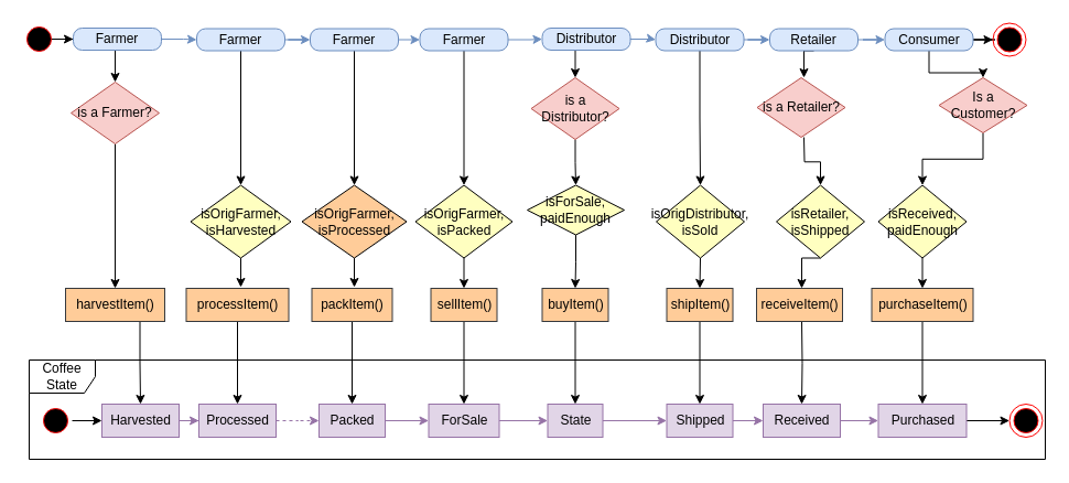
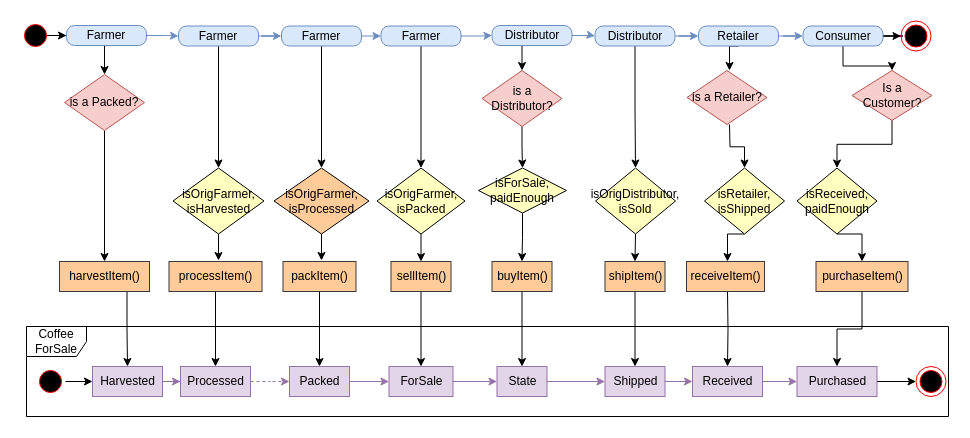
  <mxCell id="0" />
  <mxCell id="1" parent="0" />
- <mxCell id="2" value="Coffee State" style="shape=umlFrame;whiteSpace=wrap;html=1;fillColor=none;" parent="1" vertex="1"><mxGeometry x="26" y="326" width="922" height="90" as="geometry" /></mxCell>
+ <mxCell id="2" value="Coffee ForSale" style="shape=umlFrame;whiteSpace=wrap;html=1;fillColor=none;" parent="1" vertex="1"><mxGeometry x="26" y="326" width="922" height="90" as="geometry" /></mxCell>
  <mxCell id="3" value="" style="edgeStyle=orthogonalEdgeStyle;rounded=0;orthogonalLoop=1;jettySize=auto;html=1;" parent="1" source="4" target="7" edge="1"><mxGeometry relative="1" as="geometry" /></mxCell>
  <mxCell id="4" value="" style="ellipse;html=1;shape=startState;fillColor=#000000;strokeColor=#ff0000;" parent="1" vertex="1"><mxGeometry x="20" y="20" width="30" height="30" as="geometry" /></mxCell>
  <mxCell id="5" style="edgeStyle=orthogonalEdgeStyle;rounded=0;orthogonalLoop=1;jettySize=auto;html=1;exitX=0.5;exitY=1;exitDx=0;exitDy=0;entryX=0.5;entryY=0;entryDx=0;entryDy=0;" parent="1" source="7" target="80" edge="1"><mxGeometry relative="1" as="geometry" /></mxCell>
  <mxCell id="6" value="" style="edgeStyle=orthogonalEdgeStyle;rounded=0;orthogonalLoop=1;jettySize=auto;html=1;fillColor=#dae8fc;strokeColor=#6c8ebf;" edge="1" parent="1" source="7" target="12"><mxGeometry relative="1" as="geometry" /></mxCell>
  <mxCell id="7" value="Farmer" style="rounded=1;whiteSpace=wrap;html=1;arcSize=40;fillColor=#dae8fc;strokeColor=#6c8ebf;" parent="1" vertex="1"><mxGeometry x="66" y="25" width="80" height="20" as="geometry" /></mxCell>
  <mxCell id="8" value="" style="edgeStyle=orthogonalEdgeStyle;rounded=0;orthogonalLoop=1;jettySize=auto;html=1;fillColor=#e1d5e7;strokeColor=#9673a6;" parent="1" source="9" target="19" edge="1"><mxGeometry relative="1" as="geometry" /></mxCell>
  <mxCell id="9" value="Harvested" style="html=1;fillColor=#e1d5e7;strokeColor=#9673a6;" parent="1" vertex="1"><mxGeometry x="92" y="366" width="70" height="30" as="geometry" /></mxCell>
  <mxCell id="10" value="" style="edgeStyle=orthogonalEdgeStyle;rounded=0;orthogonalLoop=1;jettySize=auto;html=1;fillColor=#dae8fc;strokeColor=#6c8ebf;" parent="1" source="12" target="15" edge="1"><mxGeometry relative="1" as="geometry" /></mxCell>
  <mxCell id="11" style="edgeStyle=orthogonalEdgeStyle;rounded=0;orthogonalLoop=1;jettySize=auto;html=1;exitX=0.5;exitY=1;exitDx=0;exitDy=0;entryX=0.5;entryY=0;entryDx=0;entryDy=0;" parent="1" source="12" target="50" edge="1"><mxGeometry relative="1" as="geometry" /></mxCell>
  <mxCell id="12" value="Farmer" style="rounded=1;whiteSpace=wrap;html=1;arcSize=40;fillColor=#dae8fc;strokeColor=#6c8ebf;" parent="1" vertex="1"><mxGeometry x="178" y="25.5" width="80" height="20" as="geometry" /></mxCell>
  <mxCell id="13" style="edgeStyle=orthogonalEdgeStyle;rounded=0;orthogonalLoop=1;jettySize=auto;html=1;exitX=0.5;exitY=1;exitDx=0;exitDy=0;entryX=0.5;entryY=0;entryDx=0;entryDy=0;" parent="1" source="15" target="52" edge="1"><mxGeometry relative="1" as="geometry"><mxPoint x="307" y="70" as="targetPoint" /></mxGeometry></mxCell>
  <mxCell id="14" style="edgeStyle=orthogonalEdgeStyle;rounded=0;orthogonalLoop=1;jettySize=auto;html=1;exitX=1;exitY=0.5;exitDx=0;exitDy=0;entryX=0;entryY=0.5;entryDx=0;entryDy=0;fillColor=#dae8fc;strokeColor=#6c8ebf;" parent="1" source="15" target="55" edge="1"><mxGeometry relative="1" as="geometry" /></mxCell>
  <mxCell id="15" value="Farmer" style="rounded=1;whiteSpace=wrap;html=1;arcSize=40;fillColor=#dae8fc;strokeColor=#6c8ebf;" parent="1" vertex="1"><mxGeometry x="281" y="25.5" width="80" height="20" as="geometry" /></mxCell>
  <mxCell id="16" style="edgeStyle=orthogonalEdgeStyle;rounded=0;orthogonalLoop=1;jettySize=auto;html=1;exitX=1;exitY=0.5;exitDx=0;exitDy=0;entryX=0;entryY=0.5;entryDx=0;entryDy=0;" parent="1" source="17" target="9" edge="1"><mxGeometry relative="1" as="geometry" /></mxCell>
  <mxCell id="17" value="" style="ellipse;html=1;shape=startState;fillColor=#000000;strokeColor=#ff0000;" parent="1" vertex="1"><mxGeometry x="35" y="366" width="30" height="30" as="geometry" /></mxCell>
  <mxCell id="18" value="" style="edgeStyle=orthogonalEdgeStyle;rounded=0;orthogonalLoop=1;jettySize=auto;html=1;fillColor=#e1d5e7;strokeColor=#9673a6;dashed=1;" parent="1" source="19" target="23" edge="1"><mxGeometry relative="1" as="geometry" /></mxCell>
  <mxCell id="19" value="Processed" style="html=1;fillColor=#e1d5e7;strokeColor=#9673a6;" parent="1" vertex="1"><mxGeometry x="180" y="366" width="70" height="30" as="geometry" /></mxCell>
  <mxCell id="20" style="edgeStyle=orthogonalEdgeStyle;rounded=0;orthogonalLoop=1;jettySize=auto;html=1;exitX=1;exitY=0.5;exitDx=0;exitDy=0;entryX=0;entryY=0.5;entryDx=0;entryDy=0;fillColor=#e1d5e7;strokeColor=#9673a6;" parent="1" source="21" target="25" edge="1"><mxGeometry relative="1" as="geometry" /></mxCell>
  <mxCell id="21" value="ForSale" style="html=1;fillColor=#e1d5e7;strokeColor=#9673a6;" parent="1" vertex="1"><mxGeometry x="388.5" y="366" width="64" height="30" as="geometry" /></mxCell>
  <mxCell id="22" style="edgeStyle=orthogonalEdgeStyle;rounded=0;orthogonalLoop=1;jettySize=auto;html=1;exitX=1;exitY=0.5;exitDx=0;exitDy=0;entryX=0;entryY=0.5;entryDx=0;entryDy=0;fillColor=#e1d5e7;strokeColor=#9673a6;" parent="1" source="23" target="21" edge="1"><mxGeometry relative="1" as="geometry" /></mxCell>
  <mxCell id="23" value="&lt;div&gt;Packed&lt;/div&gt;" style="html=1;fillColor=#e1d5e7;strokeColor=#9673a6;" parent="1" vertex="1"><mxGeometry x="289" y="366" width="60" height="30" as="geometry" /></mxCell>
  <mxCell id="24" style="edgeStyle=orthogonalEdgeStyle;rounded=0;orthogonalLoop=1;jettySize=auto;html=1;exitX=1;exitY=0.5;exitDx=0;exitDy=0;entryX=0;entryY=0.5;entryDx=0;entryDy=0;fillColor=#e1d5e7;strokeColor=#9673a6;" parent="1" source="25" target="29" edge="1"><mxGeometry relative="1" as="geometry" /></mxCell>
  <mxCell id="25" value="State" style="html=1;fillColor=#e1d5e7;strokeColor=#9673a6;" parent="1" vertex="1"><mxGeometry x="496.5" y="366" width="50" height="30" as="geometry" /></mxCell>
  <mxCell id="26" style="edgeStyle=orthogonalEdgeStyle;rounded=0;orthogonalLoop=1;jettySize=auto;html=1;exitX=1;exitY=0.5;exitDx=0;exitDy=0;entryX=0;entryY=0.5;entryDx=0;entryDy=0;fillColor=#e1d5e7;strokeColor=#9673a6;" parent="1" source="27" target="31" edge="1"><mxGeometry relative="1" as="geometry" /></mxCell>
  <mxCell id="27" value="Received" style="html=1;fillColor=#e1d5e7;strokeColor=#9673a6;" parent="1" vertex="1"><mxGeometry x="692" y="366" width="70" height="30" as="geometry" /></mxCell>
  <mxCell id="28" style="edgeStyle=orthogonalEdgeStyle;rounded=0;orthogonalLoop=1;jettySize=auto;html=1;exitX=1;exitY=0.5;exitDx=0;exitDy=0;entryX=0;entryY=0.5;entryDx=0;entryDy=0;fillColor=#e1d5e7;strokeColor=#9673a6;" parent="1" source="29" target="27" edge="1"><mxGeometry relative="1" as="geometry" /></mxCell>
  <mxCell id="29" value="Shipped" style="html=1;fillColor=#e1d5e7;strokeColor=#9673a6;" parent="1" vertex="1"><mxGeometry x="604.5" y="366" width="60" height="30" as="geometry" /></mxCell>
  <mxCell id="30" style="edgeStyle=orthogonalEdgeStyle;rounded=0;orthogonalLoop=1;jettySize=auto;html=1;exitX=1;exitY=0.5;exitDx=0;exitDy=0;entryX=0;entryY=0.5;entryDx=0;entryDy=0;" parent="1" source="31" target="32" edge="1"><mxGeometry relative="1" as="geometry" /></mxCell>
  <mxCell id="31" value="Purchased" style="html=1;fillColor=#e1d5e7;strokeColor=#9673a6;" parent="1" vertex="1"><mxGeometry x="796.5" y="366" width="80" height="30" as="geometry" /></mxCell>
  <mxCell id="32" value="" style="ellipse;html=1;shape=endState;fillColor=#000000;strokeColor=#ff0000;" parent="1" vertex="1"><mxGeometry x="915.5" y="366" width="30" height="30" as="geometry" /></mxCell>
  <mxCell id="33" style="edgeStyle=orthogonalEdgeStyle;rounded=0;orthogonalLoop=1;jettySize=auto;html=1;exitX=0.75;exitY=1;exitDx=0;exitDy=0;" edge="1" parent="1" source="34" target="9"><mxGeometry relative="1" as="geometry" /></mxCell>
  <mxCell id="34" value="harvestItem()" style="html=1;fillColor=#ffcc99;strokeColor=#36393d;" parent="1" vertex="1"><mxGeometry x="59" y="261" width="90" height="30" as="geometry" /></mxCell>
  <mxCell id="35" style="edgeStyle=orthogonalEdgeStyle;rounded=0;orthogonalLoop=1;jettySize=auto;html=1;exitX=0.5;exitY=1;exitDx=0;exitDy=0;entryX=0.5;entryY=0;entryDx=0;entryDy=0;" parent="1" source="36" target="19" edge="1"><mxGeometry relative="1" as="geometry" /></mxCell>
  <mxCell id="36" value="processItem()" style="html=1;fillColor=#ffcc99;strokeColor=#36393d;" parent="1" vertex="1"><mxGeometry x="168.5" y="261" width="93" height="30" as="geometry" /></mxCell>
  <mxCell id="37" style="edgeStyle=orthogonalEdgeStyle;rounded=0;orthogonalLoop=1;jettySize=auto;html=1;exitX=0.5;exitY=1;exitDx=0;exitDy=0;entryX=0.5;entryY=0;entryDx=0;entryDy=0;" edge="1" parent="1" source="38" target="23"><mxGeometry relative="1" as="geometry" /></mxCell>
  <mxCell id="38" value="packItem()" style="html=1;fillColor=#ffcc99;strokeColor=#36393d;" parent="1" vertex="1"><mxGeometry x="282.5" y="261" width="73" height="30" as="geometry" /></mxCell>
  <mxCell id="39" style="edgeStyle=orthogonalEdgeStyle;rounded=0;orthogonalLoop=1;jettySize=auto;html=1;exitX=0.5;exitY=1;exitDx=0;exitDy=0;entryX=0.5;entryY=0;entryDx=0;entryDy=0;" edge="1" parent="1" source="40" target="25"><mxGeometry relative="1" as="geometry" /></mxCell>
  <mxCell id="40" value="buyItem()" style="html=1;fillColor=#ffcc99;strokeColor=#36393d;" parent="1" vertex="1"><mxGeometry x="491.5" y="261" width="60" height="30" as="geometry" /></mxCell>
  <mxCell id="41" style="edgeStyle=orthogonalEdgeStyle;rounded=0;orthogonalLoop=1;jettySize=auto;html=1;exitX=0.5;exitY=1;exitDx=0;exitDy=0;entryX=0.5;entryY=0;entryDx=0;entryDy=0;" edge="1" parent="1" source="42" target="21"><mxGeometry relative="1" as="geometry" /></mxCell>
  <mxCell id="42" value="sellItem()" style="html=1;fillColor=#ffcc99;strokeColor=#36393d;" parent="1" vertex="1"><mxGeometry x="390.5" y="261" width="60" height="30" as="geometry" /></mxCell>
  <mxCell id="43" style="edgeStyle=orthogonalEdgeStyle;rounded=0;orthogonalLoop=1;jettySize=auto;html=1;exitX=0.5;exitY=1;exitDx=0;exitDy=0;entryX=0.5;entryY=0;entryDx=0;entryDy=0;" edge="1" parent="1" source="44" target="29"><mxGeometry relative="1" as="geometry" /></mxCell>
  <mxCell id="44" value="shipItem()" style="html=1;fillColor=#ffcc99;strokeColor=#36393d;" parent="1" vertex="1"><mxGeometry x="604.5" y="261" width="60" height="30" as="geometry" /></mxCell>
  <mxCell id="45" style="edgeStyle=orthogonalEdgeStyle;rounded=0;orthogonalLoop=1;jettySize=auto;html=1;exitX=0.5;exitY=1;exitDx=0;exitDy=0;entryX=0.5;entryY=0;entryDx=0;entryDy=0;" edge="1" parent="1" target="27"><mxGeometry relative="1" as="geometry"><mxPoint x="727" y="291" as="sourcePoint" /></mxGeometry></mxCell>
  <mxCell id="46" value="receiveItem()" style="html=1;fillColor=#ffcc99;strokeColor=#36393d;" parent="1" vertex="1"><mxGeometry x="686" y="261" width="78" height="30" as="geometry" /></mxCell>
  <mxCell id="47" style="edgeStyle=orthogonalEdgeStyle;rounded=0;orthogonalLoop=1;jettySize=auto;html=1;exitX=0.5;exitY=1;exitDx=0;exitDy=0;entryX=0.5;entryY=0;entryDx=0;entryDy=0;" edge="1" parent="1" source="48" target="31"><mxGeometry relative="1" as="geometry" /></mxCell>
- <mxCell id="48" value="purchaseItem()" style="html=1;fillColor=#ffcc99;strokeColor=#36393d;" parent="1" vertex="1"><mxGeometry x="790.5" y="261" width="92" height="30" as="geometry" /></mxCell>
+ <mxCell id="48" value="purchaseItem()" style="html=1;fillColor=#ffcc99;strokeColor=#36393d;" parent="1" vertex="1"><mxGeometry x="815.5" y="261" width="92" height="30" as="geometry" /></mxCell>
  <mxCell id="49" style="edgeStyle=orthogonalEdgeStyle;rounded=0;orthogonalLoop=1;jettySize=auto;html=1;exitX=0.5;exitY=1;exitDx=0;exitDy=0;" edge="1" parent="1" source="50"><mxGeometry relative="1" as="geometry"><mxPoint x="218" y="260" as="targetPoint" /></mxGeometry></mxCell>
  <mxCell id="50" value="&lt;div&gt;isOrigFarmer,&lt;/div&gt;&lt;div&gt;isHarvested&lt;/div&gt;" style="rhombus;whiteSpace=wrap;html=1;fillColor=#ffffc0;strokeColor=#000000;" parent="1" vertex="1"><mxGeometry x="172.5" y="167.5" width="91" height="66" as="geometry" /></mxCell>
  <mxCell id="51" style="edgeStyle=orthogonalEdgeStyle;rounded=0;orthogonalLoop=1;jettySize=auto;html=1;exitX=0.5;exitY=1;exitDx=0;exitDy=0;" edge="1" parent="1" source="52"><mxGeometry relative="1" as="geometry"><mxPoint x="321" y="260" as="targetPoint" /></mxGeometry></mxCell>
  <mxCell id="52" value="&lt;div&gt;isOrigFarmer,&lt;/div&gt;&lt;div&gt;isProcessed&lt;br&gt;&lt;/div&gt;" style="rhombus;whiteSpace=wrap;html=1;fillColor=#ffcc99;strokeColor=#000000;" parent="1" vertex="1"><mxGeometry x="273.5" y="167.5" width="95" height="66" as="geometry" /></mxCell>
  <mxCell id="53" style="edgeStyle=orthogonalEdgeStyle;rounded=0;orthogonalLoop=1;jettySize=auto;html=1;exitX=0.5;exitY=1;exitDx=0;exitDy=0;entryX=0.5;entryY=0;entryDx=0;entryDy=0;" parent="1" source="55" target="57" edge="1"><mxGeometry relative="1" as="geometry"><mxPoint x="395" y="70" as="targetPoint" /></mxGeometry></mxCell>
  <mxCell id="54" value="" style="edgeStyle=orthogonalEdgeStyle;rounded=0;orthogonalLoop=1;jettySize=auto;html=1;fillColor=#dae8fc;strokeColor=#6c8ebf;" edge="1" parent="1" source="55" target="60"><mxGeometry relative="1" as="geometry" /></mxCell>
  <mxCell id="55" value="Farmer" style="rounded=1;whiteSpace=wrap;html=1;arcSize=40;fillColor=#dae8fc;strokeColor=#6c8ebf;" parent="1" vertex="1"><mxGeometry x="380.5" y="25.5" width="80" height="20" as="geometry" /></mxCell>
  <mxCell id="56" style="edgeStyle=orthogonalEdgeStyle;rounded=0;orthogonalLoop=1;jettySize=auto;html=1;exitX=0.5;exitY=1;exitDx=0;exitDy=0;entryX=0.5;entryY=0;entryDx=0;entryDy=0;" parent="1" source="57" target="42" edge="1"><mxGeometry relative="1" as="geometry" /></mxCell>
  <mxCell id="57" value="&lt;div&gt;isOrigFarmer,&lt;/div&gt;&lt;div&gt;isPacked&lt;br&gt;&lt;/div&gt;" style="rhombus;whiteSpace=wrap;html=1;fillColor=#ffffc0;strokeColor=#000000;" parent="1" vertex="1"><mxGeometry x="376.5" y="167.5" width="88" height="66" as="geometry" /></mxCell>
  <mxCell id="58" style="edgeStyle=orthogonalEdgeStyle;rounded=0;orthogonalLoop=1;jettySize=auto;html=1;exitX=0.5;exitY=1;exitDx=0;exitDy=0;entryX=0.5;entryY=0;entryDx=0;entryDy=0;" edge="1" parent="1" source="60" target="82"><mxGeometry relative="1" as="geometry" /></mxCell>
  <mxCell id="59" value="" style="edgeStyle=orthogonalEdgeStyle;rounded=0;orthogonalLoop=1;jettySize=auto;html=1;fillColor=#dae8fc;strokeColor=#6c8ebf;" edge="1" parent="1" source="60" target="63"><mxGeometry relative="1" as="geometry" /></mxCell>
  <mxCell id="60" value="Distributor" style="rounded=1;whiteSpace=wrap;html=1;arcSize=40;fillColor=#dae8fc;strokeColor=#6c8ebf;" parent="1" vertex="1"><mxGeometry x="491.5" y="25" width="80" height="20" as="geometry" /></mxCell>
  <mxCell id="61" style="edgeStyle=orthogonalEdgeStyle;rounded=0;orthogonalLoop=1;jettySize=auto;html=1;exitX=0.5;exitY=1;exitDx=0;exitDy=0;" edge="1" parent="1" source="63" target="67"><mxGeometry relative="1" as="geometry" /></mxCell>
  <mxCell id="62" value="" style="edgeStyle=orthogonalEdgeStyle;rounded=0;orthogonalLoop=1;jettySize=auto;html=1;fillColor=#dae8fc;strokeColor=#6c8ebf;" edge="1" parent="1" source="63" target="70"><mxGeometry relative="1" as="geometry" /></mxCell>
  <mxCell id="63" value="Distributor" style="rounded=1;whiteSpace=wrap;html=1;arcSize=40;fillColor=#dae8fc;strokeColor=#6c8ebf;" parent="1" vertex="1"><mxGeometry x="594.5" y="25.5" width="80" height="20" as="geometry" /></mxCell>
  <mxCell id="64" style="edgeStyle=orthogonalEdgeStyle;rounded=0;orthogonalLoop=1;jettySize=auto;html=1;exitX=0.5;exitY=1;exitDx=0;exitDy=0;entryX=0.5;entryY=0;entryDx=0;entryDy=0;" edge="1" parent="1" source="65" target="40"><mxGeometry relative="1" as="geometry" /></mxCell>
  <mxCell id="65" value="&lt;div&gt;isForSale,&lt;/div&gt;&lt;div&gt;paidEnough&lt;br&gt;&lt;/div&gt;" style="rhombus;whiteSpace=wrap;html=1;fillColor=#ffffc0;strokeColor=#000000;" parent="1" vertex="1"><mxGeometry x="478" y="167.5" width="88" height="45" as="geometry" /></mxCell>
  <mxCell id="66" style="edgeStyle=orthogonalEdgeStyle;rounded=0;orthogonalLoop=1;jettySize=auto;html=1;exitX=0.5;exitY=1;exitDx=0;exitDy=0;entryX=0.5;entryY=0;entryDx=0;entryDy=0;" edge="1" parent="1" source="67" target="44"><mxGeometry relative="1" as="geometry" /></mxCell>
  <mxCell id="67" value="&lt;div&gt;isOrigDistributor,&lt;/div&gt;&lt;div&gt;isSold&lt;br&gt;&lt;/div&gt;" style="rhombus;whiteSpace=wrap;html=1;fillColor=#ffffc0;strokeColor=#000000;" parent="1" vertex="1"><mxGeometry x="595" y="167.5" width="80" height="66" as="geometry" /></mxCell>
  <mxCell id="68" style="edgeStyle=orthogonalEdgeStyle;rounded=0;orthogonalLoop=1;jettySize=auto;html=1;exitX=0.5;exitY=1;exitDx=0;exitDy=0;entryX=0.5;entryY=0;entryDx=0;entryDy=0;" edge="1" parent="1" source="70"><mxGeometry relative="1" as="geometry"><mxPoint x="729" y="70" as="targetPoint" /></mxGeometry></mxCell>
  <mxCell id="69" value="" style="edgeStyle=orthogonalEdgeStyle;rounded=0;orthogonalLoop=1;jettySize=auto;html=1;fillColor=#dae8fc;strokeColor=#6c8ebf;" edge="1" parent="1" source="70" target="75"><mxGeometry relative="1" as="geometry" /></mxCell>
  <mxCell id="70" value="Retailer" style="rounded=1;whiteSpace=wrap;html=1;arcSize=40;fillColor=#dae8fc;strokeColor=#6c8ebf;" parent="1" vertex="1"><mxGeometry x="698" y="25.5" width="80" height="20" as="geometry" /></mxCell>
  <mxCell id="71" style="edgeStyle=orthogonalEdgeStyle;rounded=0;orthogonalLoop=1;jettySize=auto;html=1;exitX=0.5;exitY=1;exitDx=0;exitDy=0;entryX=0.5;entryY=0;entryDx=0;entryDy=0;" edge="1" parent="1" source="72"><mxGeometry relative="1" as="geometry"><mxPoint x="727" y="261" as="targetPoint" /></mxGeometry></mxCell>
  <mxCell id="72" value="&lt;div&gt;isRetailer,&lt;/div&gt;&lt;div&gt;isShipped&lt;br&gt;&lt;/div&gt;" style="rhombus;whiteSpace=wrap;html=1;fillColor=#ffffc0;strokeColor=#000000;" parent="1" vertex="1"><mxGeometry x="704" y="167.5" width="80" height="66" as="geometry" /></mxCell>
  <mxCell id="73" style="edgeStyle=orthogonalEdgeStyle;rounded=0;orthogonalLoop=1;jettySize=auto;html=1;exitX=1;exitY=0.5;exitDx=0;exitDy=0;" edge="1" parent="1" source="75" target="78"><mxGeometry relative="1" as="geometry" /></mxCell>
  <mxCell id="74" style="edgeStyle=orthogonalEdgeStyle;rounded=0;orthogonalLoop=1;jettySize=auto;html=1;exitX=0.5;exitY=1;exitDx=0;exitDy=0;entryX=0.5;entryY=0;entryDx=0;entryDy=0;" edge="1" parent="1" source="75" target="86"><mxGeometry relative="1" as="geometry" /></mxCell>
  <mxCell id="75" value="Consumer" style="rounded=1;whiteSpace=wrap;html=1;arcSize=40;fillColor=#dae8fc;strokeColor=#6c8ebf;" parent="1" vertex="1"><mxGeometry x="802.5" y="25.5" width="80" height="20" as="geometry" /></mxCell>
  <mxCell id="76" style="edgeStyle=orthogonalEdgeStyle;rounded=0;orthogonalLoop=1;jettySize=auto;html=1;exitX=0.5;exitY=1;exitDx=0;exitDy=0;entryX=0.5;entryY=0;entryDx=0;entryDy=0;" edge="1" parent="1" source="77" target="48"><mxGeometry relative="1" as="geometry" /></mxCell>
  <mxCell id="77" value="&lt;div&gt;isReceived,&lt;/div&gt;&lt;div&gt;paidEnough&lt;br&gt;&lt;/div&gt;" style="rhombus;whiteSpace=wrap;html=1;fillColor=#ffffc0;strokeColor=#000000;" parent="1" vertex="1"><mxGeometry x="796.5" y="167.5" width="80" height="66" as="geometry" /></mxCell>
  <mxCell id="78" value="" style="ellipse;html=1;shape=endState;fillColor=#000000;strokeColor=#ff0000;" parent="1" vertex="1"><mxGeometry x="900.5" y="20.5" width="30" height="30" as="geometry" /></mxCell>
  <mxCell id="79" style="edgeStyle=orthogonalEdgeStyle;rounded=0;orthogonalLoop=1;jettySize=auto;html=1;exitX=0.5;exitY=1;exitDx=0;exitDy=0;entryX=0.5;entryY=0;entryDx=0;entryDy=0;" edge="1" parent="1" source="80" target="34"><mxGeometry relative="1" as="geometry" /></mxCell>
- <mxCell id="80" value="is a Farmer?" style="rhombus;whiteSpace=wrap;html=1;fillColor=#f8cecc;strokeColor=#b85450;" vertex="1" parent="1"><mxGeometry x="64" y="74" width="80" height="56" as="geometry" /></mxCell>
+ <mxCell id="80" value="is a Packed?" style="rhombus;whiteSpace=wrap;html=1;fillColor=#f8cecc;strokeColor=#b85450;" vertex="1" parent="1"><mxGeometry x="64" y="74" width="80" height="56" as="geometry" /></mxCell>
  <mxCell id="81" style="edgeStyle=orthogonalEdgeStyle;rounded=0;orthogonalLoop=1;jettySize=auto;html=1;exitX=0.5;exitY=1;exitDx=0;exitDy=0;entryX=0.5;entryY=0;entryDx=0;entryDy=0;" edge="1" parent="1" source="82" target="65"><mxGeometry relative="1" as="geometry" /></mxCell>
  <mxCell id="82" value="is a Distributor?" style="rhombus;whiteSpace=wrap;html=1;fillColor=#f8cecc;strokeColor=#b85450;" vertex="1" parent="1"><mxGeometry x="481.5" y="70" width="80" height="56" as="geometry" /></mxCell>
  <mxCell id="83" style="edgeStyle=orthogonalEdgeStyle;rounded=0;orthogonalLoop=1;jettySize=auto;html=1;exitX=0.5;exitY=1;exitDx=0;exitDy=0;entryX=0.5;entryY=0;entryDx=0;entryDy=0;" edge="1" parent="1" target="72"><mxGeometry relative="1" as="geometry"><mxPoint x="729" y="124" as="sourcePoint" /></mxGeometry></mxCell>
  <mxCell id="84" value="is a Retailer?" style="rhombus;whiteSpace=wrap;html=1;fillColor=#f8cecc;strokeColor=#b85450;" vertex="1" parent="1"><mxGeometry x="686.5" y="70" width="80" height="54" as="geometry" /></mxCell>
  <mxCell id="85" style="edgeStyle=orthogonalEdgeStyle;rounded=0;orthogonalLoop=1;jettySize=auto;html=1;exitX=0.5;exitY=1;exitDx=0;exitDy=0;entryX=0.5;entryY=0;entryDx=0;entryDy=0;" edge="1" parent="1" source="86" target="77"><mxGeometry relative="1" as="geometry" /></mxCell>
  <mxCell id="86" value="Is a Customer?" style="rhombus;whiteSpace=wrap;html=1;fillColor=#f8cecc;strokeColor=#b85450;" vertex="1" parent="1"><mxGeometry x="851.5" y="70" width="80" height="50" as="geometry" /></mxCell>
